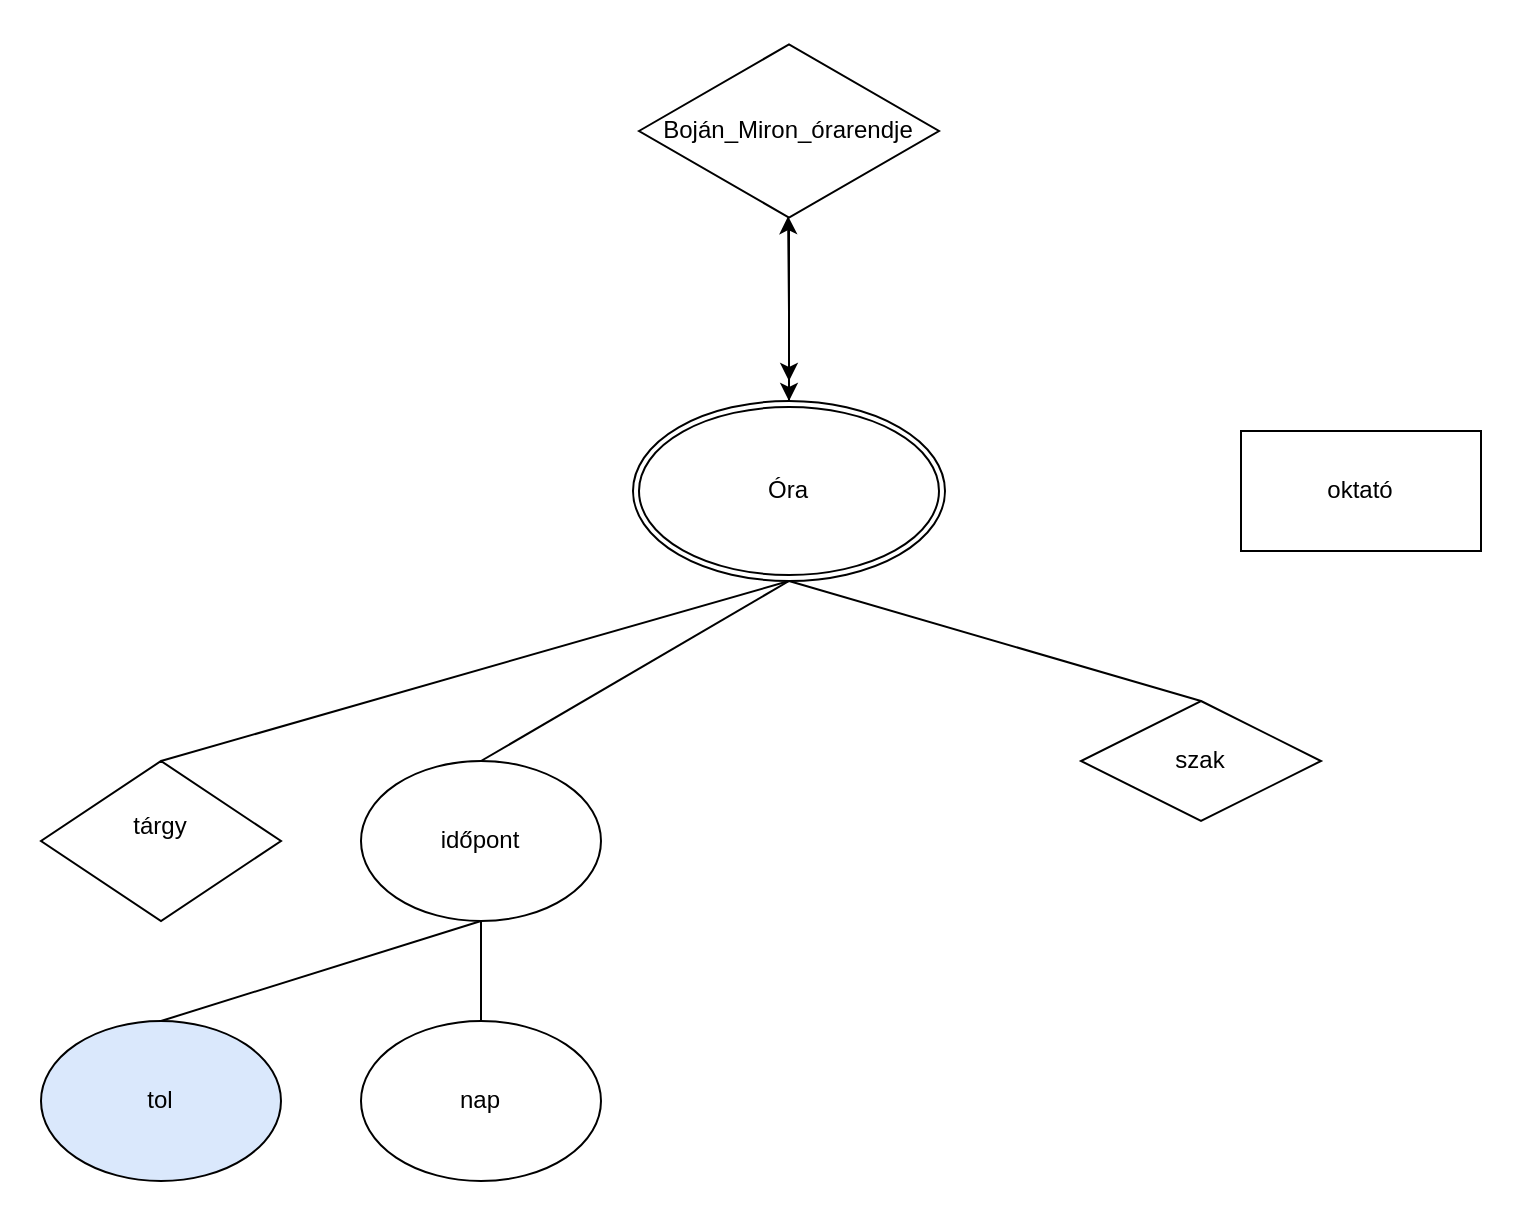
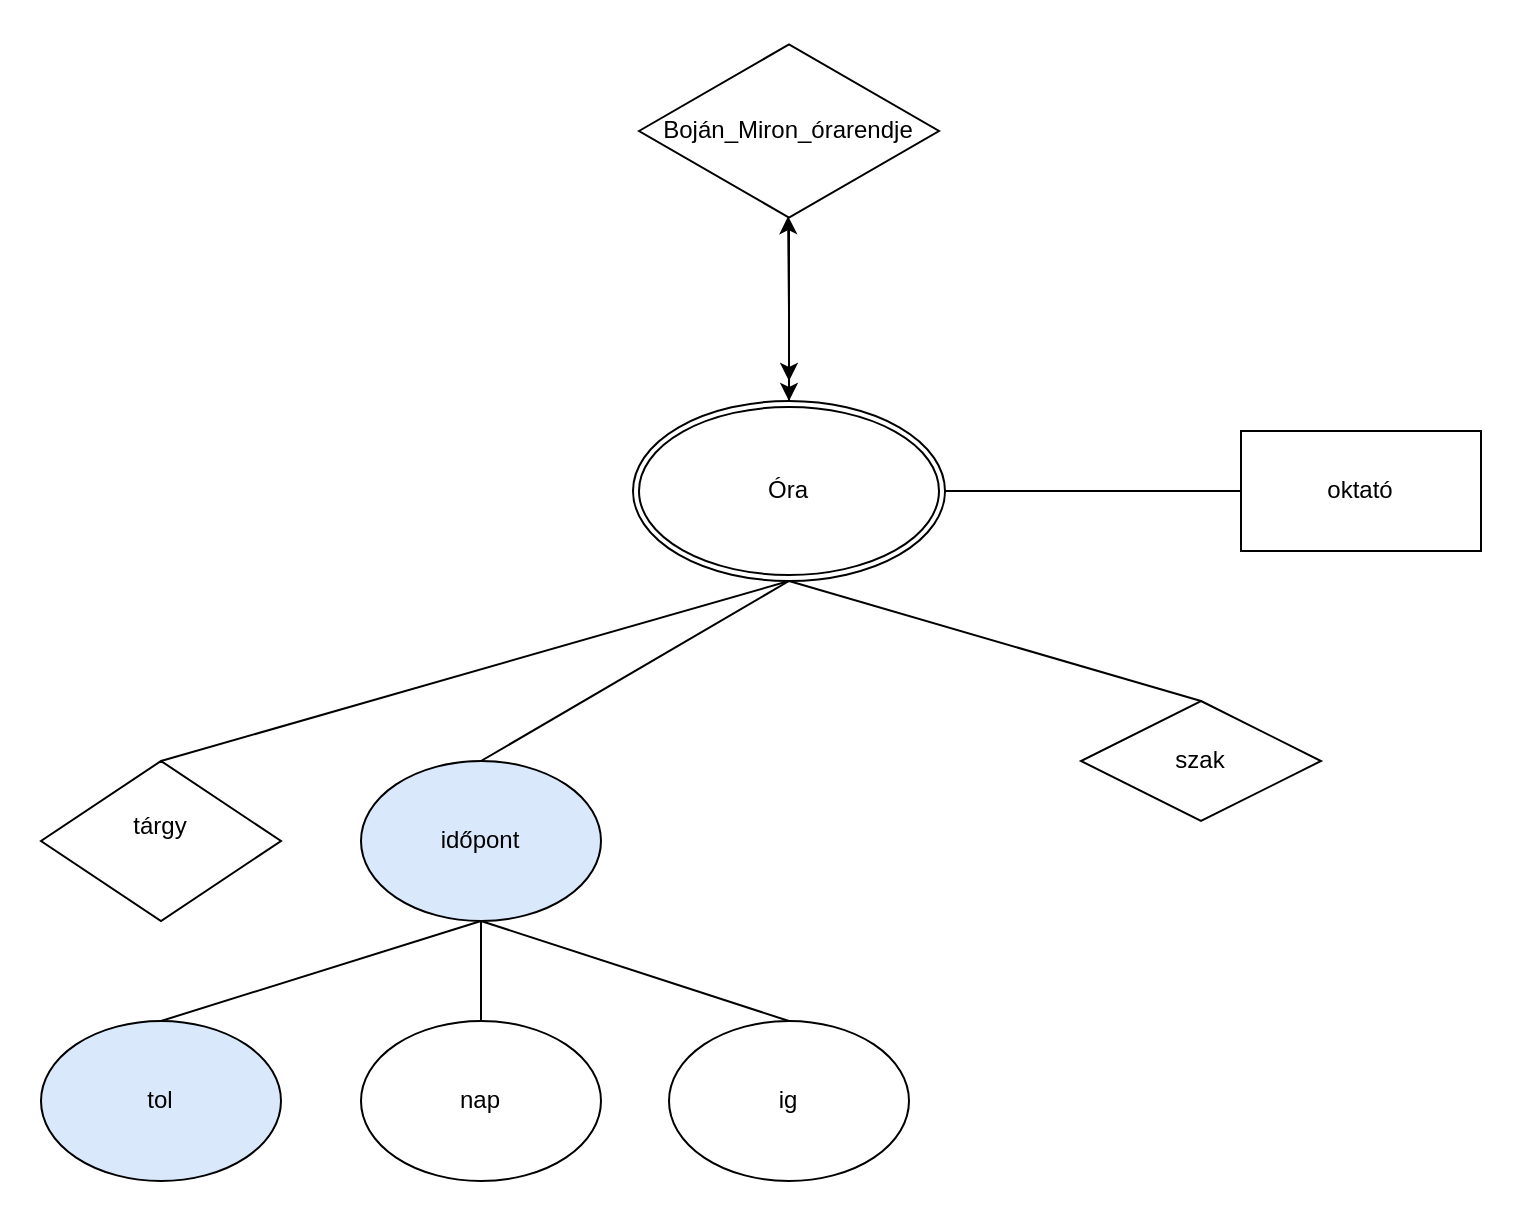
  <mxCell id="0" />
  <mxCell id="1" parent="0" />
  <mxCell id="2" style="edgeStyle=orthogonalEdgeStyle;rounded=0;orthogonalLoop=1;jettySize=auto;html=1;entryX=0.5;entryY=0;entryDx=0;entryDy=0;" parent="1" source="5" target="6" edge="1"><mxGeometry relative="1" as="geometry" /></mxCell>
  <mxCell id="3" style="edgeStyle=orthogonalEdgeStyle;rounded=0;orthogonalLoop=1;jettySize=auto;html=1;" parent="1" source="5" edge="1"><mxGeometry relative="1" as="geometry"><mxPoint x="394" y="240" as="targetPoint" /></mxGeometry></mxCell>
  <mxCell id="4" style="edgeStyle=orthogonalEdgeStyle;rounded=0;orthogonalLoop=1;jettySize=auto;html=1;" parent="1" source="5" edge="1"><mxGeometry relative="1" as="geometry"><mxPoint x="394" y="190" as="targetPoint" /></mxGeometry></mxCell>
  <mxCell id="5" value="Boján_Miron_órarendje" style="html=1;whiteSpace=wrap;aspect=fixed;shape=isoRectangle;" parent="1" vertex="1"><mxGeometry x="319" y="20" width="150" height="90" as="geometry" /></mxCell>
  <mxCell id="6" value="Óra" style="ellipse;shape=doubleEllipse;margin=3;whiteSpace=wrap;html=1;align=center;" parent="1" vertex="1"><mxGeometry x="316" y="200" width="156" height="90" as="geometry" /></mxCell>
  <mxCell id="7" style="edgeStyle=orthogonalEdgeStyle;rounded=0;orthogonalLoop=1;jettySize=auto;html=1;entryX=0.497;entryY=0.973;entryDx=0;entryDy=0;entryPerimeter=0;" parent="1" source="6" target="5" edge="1"><mxGeometry relative="1" as="geometry" /></mxCell>
  <mxCell id="8" value="tárgy&lt;div&gt;&lt;br&gt;&lt;/div&gt;" style="rhombus;whiteSpace=wrap;html=1;" parent="1" vertex="1"><mxGeometry x="20" y="380" width="120" height="80" as="geometry" /></mxCell>
- <mxCell id="9" value="időpont" style="ellipse;whiteSpace=wrap;html=1;" parent="1" vertex="1"><mxGeometry x="180" y="380" width="120" height="80" as="geometry" /></mxCell>
+ <mxCell id="9" value="időpont" style="ellipse;whiteSpace=wrap;html=1;fillColor=#dae8fc;" parent="1" vertex="1"><mxGeometry x="180" y="380" width="120" height="80" as="geometry" /></mxCell>
  <mxCell id="10" value="" style="endArrow=none;html=1;rounded=0;exitX=0.5;exitY=0;exitDx=0;exitDy=0;entryX=0.5;entryY=1;entryDx=0;entryDy=0;" parent="1" source="8" target="6" edge="1"><mxGeometry width="50" height="50" relative="1" as="geometry"><mxPoint x="370" y="310" as="sourcePoint" /><mxPoint x="420" y="260" as="targetPoint" /></mxGeometry></mxCell>
  <mxCell id="11" value="" style="endArrow=none;html=1;rounded=0;exitX=0.5;exitY=0;exitDx=0;exitDy=0;entryX=0.5;entryY=1;entryDx=0;entryDy=0;" parent="1" source="9" target="6" edge="1"><mxGeometry width="50" height="50" relative="1" as="geometry"><mxPoint x="370" y="310" as="sourcePoint" /><mxPoint x="420" y="260" as="targetPoint" /></mxGeometry></mxCell>
  <mxCell id="12" value="tol" style="ellipse;whiteSpace=wrap;html=1;fillColor=#dae8fc;" parent="1" vertex="1"><mxGeometry x="20" y="510" width="120" height="80" as="geometry" /></mxCell>
  <mxCell id="13" value="nap" style="ellipse;whiteSpace=wrap;html=1;" parent="1" vertex="1"><mxGeometry x="180" y="510" width="120" height="80" as="geometry" /></mxCell>
+ <mxCell id="14" value="ig" style="ellipse;whiteSpace=wrap;html=1;" parent="1" vertex="1"><mxGeometry x="334" y="510" width="120" height="80" as="geometry" /></mxCell>
  <mxCell id="15" value="" style="endArrow=none;html=1;rounded=0;entryX=0.5;entryY=1;entryDx=0;entryDy=0;exitX=0.5;exitY=0;exitDx=0;exitDy=0;" parent="1" source="12" target="9" edge="1"><mxGeometry width="50" height="50" relative="1" as="geometry"><mxPoint x="270" y="550" as="sourcePoint" /><mxPoint x="320" y="500" as="targetPoint" /></mxGeometry></mxCell>
  <mxCell id="16" value="" style="endArrow=none;html=1;rounded=0;entryX=0.5;entryY=1;entryDx=0;entryDy=0;exitX=0.5;exitY=0;exitDx=0;exitDy=0;" parent="1" source="13" target="9" edge="1"><mxGeometry width="50" height="50" relative="1" as="geometry"><mxPoint x="270" y="550" as="sourcePoint" /><mxPoint x="320" y="500" as="targetPoint" /></mxGeometry></mxCell>
+ <mxCell id="17" value="" style="endArrow=none;html=1;rounded=0;entryX=0.5;entryY=1;entryDx=0;entryDy=0;exitX=0.5;exitY=0;exitDx=0;exitDy=0;" parent="1" source="14" target="9" edge="1"><mxGeometry width="50" height="50" relative="1" as="geometry"><mxPoint x="270" y="550" as="sourcePoint" /><mxPoint x="320" y="500" as="targetPoint" /></mxGeometry></mxCell>
  <mxCell id="18" value="szak" style="rhombus;whiteSpace=wrap;html=1;" parent="1" vertex="1"><mxGeometry x="540" y="350" width="120" height="60" as="geometry" /></mxCell>
  <mxCell id="19" value="" style="endArrow=none;html=1;rounded=0;entryX=0.5;entryY=1;entryDx=0;entryDy=0;exitX=0.5;exitY=0;exitDx=0;exitDy=0;" parent="1" source="18" target="6" edge="1"><mxGeometry width="50" height="50" relative="1" as="geometry"><mxPoint x="360" y="390" as="sourcePoint" /><mxPoint x="410" y="340" as="targetPoint" /></mxGeometry></mxCell>
  <mxCell id="20" value="oktató" style="rounded=0;whiteSpace=wrap;html=1;" parent="1" vertex="1"><mxGeometry x="620" y="215" width="120" height="60" as="geometry" /></mxCell>
+ <mxCell id="21" value="" style="endArrow=none;html=1;rounded=0;entryX=0;entryY=0.5;entryDx=0;entryDy=0;exitX=1;exitY=0.5;exitDx=0;exitDy=0;" edge="1" parent="1" source="6" target="20"><mxGeometry width="50" height="50" relative="1" as="geometry"><mxPoint x="370" y="310" as="sourcePoint" /><mxPoint x="420" y="260" as="targetPoint" /></mxGeometry></mxCell>
